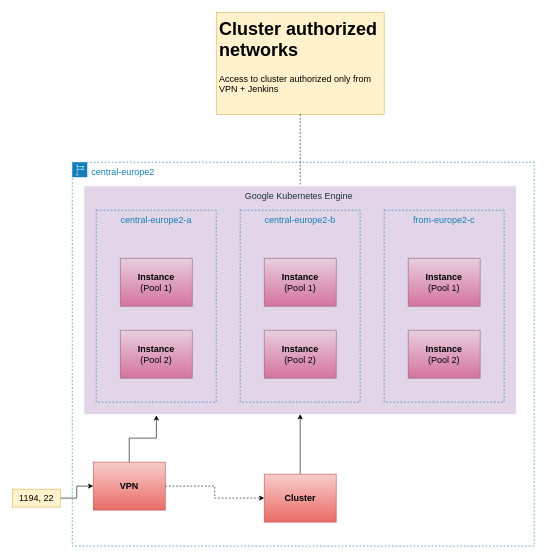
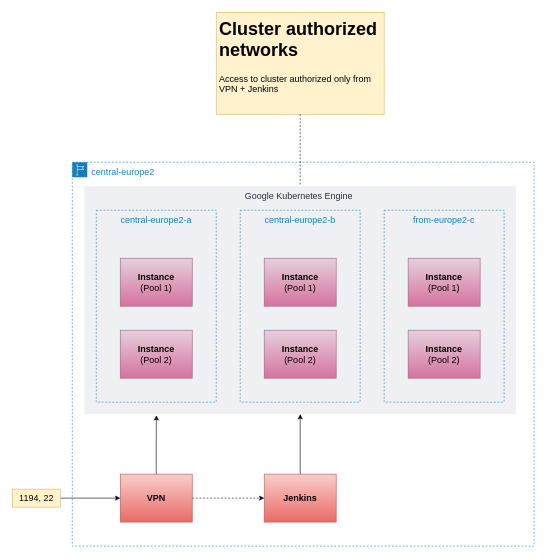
  <mxCell id="0" />
  <mxCell id="1" parent="0" />
  <mxCell id="2" value="central-europe2" style="points=[[0,0],[0.25,0],[0.5,0],[0.75,0],[1,0],[1,0.25],[1,0.5],[1,0.75],[1,1],[0.75,1],[0.5,1],[0.25,1],[0,1],[0,0.75],[0,0.5],[0,0.25]];outlineConnect=0;gradientColor=none;html=1;whiteSpace=wrap;fontSize=15;fontStyle=0;container=1;pointerEvents=0;collapsible=0;recursiveResize=0;shape=mxgraph.aws4.group;grIcon=mxgraph.aws4.group_region;strokeColor=#147EBA;fillColor=none;verticalAlign=top;align=left;spacingLeft=30;fontColor=#147EBA;dashed=1;" vertex="1" parent="1"><mxGeometry x="120" y="270" width="770" height="640" as="geometry" /></mxCell>
- <mxCell id="3" value="Google Kubernetes Engine " style="fillColor=#e1d5e7;strokeColor=none;dashed=0;verticalAlign=top;fontStyle=0;fontColor=#232F3D;fontSize=15;" vertex="1" parent="2"><mxGeometry x="20" y="40" width="720" height="380" as="geometry" /></mxCell>
+ <mxCell id="3" value="Google Kubernetes Engine " style="fillColor=#EFF0F3;strokeColor=none;dashed=0;verticalAlign=top;fontStyle=0;fontColor=#232F3D;fontSize=15;" vertex="1" parent="2"><mxGeometry x="20" y="40" width="720" height="380" as="geometry" /></mxCell>
  <mxCell id="4" value="central-europe2-a" style="fillColor=none;strokeColor=#147EBA;dashed=1;verticalAlign=top;fontStyle=0;fontColor=#147EBA;fontSize=15;" vertex="1" parent="2"><mxGeometry x="40" y="80" width="200" height="320" as="geometry" /></mxCell>
  <mxCell id="5" value="&lt;b&gt;Instance&lt;/b&gt;&lt;br style=&quot;font-size: 15px;&quot;&gt;(Pool 1)" style="rounded=0;whiteSpace=wrap;html=1;fillColor=#e6d0de;gradientColor=#d5739d;strokeColor=#996185;fontSize=15;" vertex="1" parent="2"><mxGeometry x="80" y="160" width="120" height="80" as="geometry" /></mxCell>
  <mxCell id="6" value="&lt;b&gt;Instance&lt;/b&gt;&lt;br&gt;(Pool 2)" style="rounded=0;whiteSpace=wrap;html=1;fillColor=#e6d0de;gradientColor=#d5739d;strokeColor=#996185;fontSize=15;" vertex="1" parent="2"><mxGeometry x="80" y="280" width="120" height="80" as="geometry" /></mxCell>
  <mxCell id="7" value="central-europe2-b" style="fillColor=none;strokeColor=#147EBA;dashed=1;verticalAlign=top;fontStyle=0;fontColor=#147EBA;fontSize=15;" vertex="1" parent="2"><mxGeometry x="280" y="80" width="200" height="320" as="geometry" /></mxCell>
  <mxCell id="8" value="&lt;b&gt;Instance&lt;/b&gt;&lt;br&gt;(Pool 1)" style="rounded=0;whiteSpace=wrap;html=1;fillColor=#e6d0de;gradientColor=#d5739d;strokeColor=#996185;fontSize=15;" vertex="1" parent="2"><mxGeometry x="320" y="160" width="120" height="80" as="geometry" /></mxCell>
  <mxCell id="9" value="&lt;b&gt;Instance&lt;/b&gt;&lt;br&gt;(Pool 2)" style="rounded=0;whiteSpace=wrap;html=1;fillColor=#e6d0de;gradientColor=#d5739d;strokeColor=#996185;fontSize=15;" vertex="1" parent="2"><mxGeometry x="320" y="280" width="120" height="80" as="geometry" /></mxCell>
  <mxCell id="10" value="from-europe2-c" style="fillColor=none;strokeColor=#147EBA;dashed=1;verticalAlign=top;fontStyle=0;fontColor=#147EBA;fontSize=15;" vertex="1" parent="2"><mxGeometry x="520" y="80" width="200" height="320" as="geometry" /></mxCell>
  <mxCell id="11" value="&lt;b&gt;Instance&lt;/b&gt;&lt;br&gt;(Pool 1)" style="rounded=0;whiteSpace=wrap;html=1;fillColor=#e6d0de;gradientColor=#d5739d;strokeColor=#996185;fontSize=15;" vertex="1" parent="2"><mxGeometry x="560" y="160" width="120" height="80" as="geometry" /></mxCell>
  <mxCell id="12" value="&lt;b&gt;Instance&lt;/b&gt;&lt;br&gt;(Pool 2)" style="rounded=0;whiteSpace=wrap;html=1;fillColor=#e6d0de;gradientColor=#d5739d;strokeColor=#996185;fontSize=15;" vertex="1" parent="2"><mxGeometry x="560" y="280" width="120" height="80" as="geometry" /></mxCell>
  <mxCell id="13" style="edgeStyle=orthogonalEdgeStyle;rounded=0;orthogonalLoop=1;jettySize=auto;html=1;entryX=0.5;entryY=1;entryDx=0;entryDy=0;fontSize=15;" edge="1" parent="2" source="14" target="3"><mxGeometry relative="1" as="geometry" /></mxCell>
- <mxCell id="14" value="Cluster" style="rounded=0;whiteSpace=wrap;html=1;fontSize=15;fillColor=#f8cecc;gradientColor=#ea6b66;strokeColor=#b85450;fontStyle=1" vertex="1" parent="2"><mxGeometry x="320" y="520" width="120" height="80" as="geometry" /></mxCell>
+ <mxCell id="14" value="Jenkins" style="rounded=0;whiteSpace=wrap;html=1;fontSize=15;fillColor=#f8cecc;gradientColor=#ea6b66;strokeColor=#b85450;fontStyle=1" vertex="1" parent="2"><mxGeometry x="320" y="520" width="120" height="80" as="geometry" /></mxCell>
  <mxCell id="15" style="edgeStyle=orthogonalEdgeStyle;rounded=0;orthogonalLoop=1;jettySize=auto;html=1;entryX=0;entryY=0.5;entryDx=0;entryDy=0;fontSize=15;dashed=1;" edge="1" parent="2" source="17" target="14"><mxGeometry relative="1" as="geometry" /></mxCell>
  <mxCell id="16" style="edgeStyle=orthogonalEdgeStyle;rounded=0;orthogonalLoop=1;jettySize=auto;html=1;fontSize=15;entryX=0.167;entryY=1.005;entryDx=0;entryDy=0;entryPerimeter=0;" edge="1" parent="2" source="17" target="3"><mxGeometry relative="1" as="geometry"><mxPoint x="-100" y="450" as="targetPoint" /></mxGeometry></mxCell>
- <mxCell id="17" value="VPN" style="rounded=0;whiteSpace=wrap;html=1;fontSize=15;fillColor=#f8cecc;gradientColor=#ea6b66;strokeColor=#b85450;fontStyle=1" vertex="1" parent="2"><mxGeometry x="35" y="500" width="120" height="80" as="geometry" /></mxCell>
+ <mxCell id="17" value="VPN" style="rounded=0;whiteSpace=wrap;html=1;fontSize=15;fillColor=#f8cecc;gradientColor=#ea6b66;strokeColor=#b85450;fontStyle=1" vertex="1" parent="2"><mxGeometry x="80" y="520" width="120" height="80" as="geometry" /></mxCell>
  <mxCell id="18" style="edgeStyle=orthogonalEdgeStyle;rounded=0;orthogonalLoop=1;jettySize=auto;html=1;entryX=0;entryY=0.5;entryDx=0;entryDy=0;fontSize=15;startArrow=none;" edge="1" parent="1" source="19" target="17"><mxGeometry relative="1" as="geometry"><Array as="points" /></mxGeometry></mxCell>
  <mxCell id="19" value="1194, 22" style="text;html=1;align=center;verticalAlign=middle;resizable=0;points=[];autosize=1;strokeColor=#d6b656;fillColor=#fff2cc;fontSize=15;" vertex="1" parent="1"><mxGeometry x="20" y="815" width="80" height="30" as="geometry" /></mxCell>
  <mxCell id="20" value="&lt;h1&gt;Cluster authorized networks&lt;/h1&gt;&lt;p&gt;Access to cluster authorized only from VPN + Jenkins&lt;/p&gt;" style="text;html=1;strokeColor=#d6b656;fillColor=#fff2cc;spacing=5;spacingTop=-20;whiteSpace=wrap;overflow=hidden;rounded=0;fontSize=15;" vertex="1" parent="1"><mxGeometry x="360" y="20" width="280" height="170" as="geometry" /></mxCell>
  <mxCell id="21" value="" style="endArrow=none;html=1;rounded=0;dashed=1;fontSize=15;entryX=0.5;entryY=0;entryDx=0;entryDy=0;exitX=0.5;exitY=1;exitDx=0;exitDy=0;" edge="1" parent="1" source="20" target="3"><mxGeometry width="50" height="50" relative="1" as="geometry"><mxPoint x="-70" y="370" as="sourcePoint" /><mxPoint x="-20" y="320" as="targetPoint" /></mxGeometry></mxCell>
